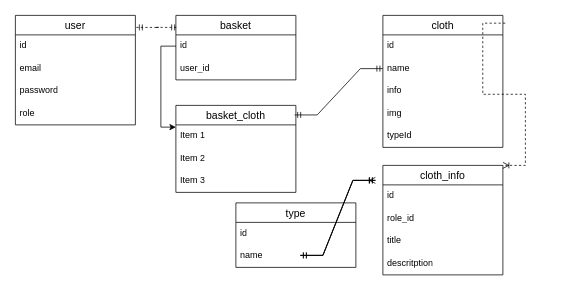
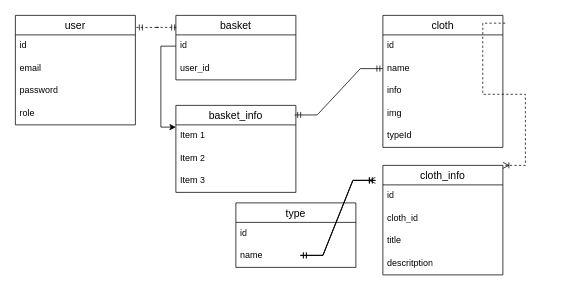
  <mxCell id="0" />
  <mxCell id="1" parent="0" />
  <mxCell id="2" value="user" style="swimlane;fontStyle=0;childLayout=stackLayout;horizontal=1;startSize=26;horizontalStack=0;resizeParent=1;resizeParentMax=0;resizeLast=0;collapsible=1;marginBottom=0;align=center;fontSize=14;" vertex="1" parent="1"><mxGeometry x="20" y="20" width="160" height="146" as="geometry" /></mxCell>
  <mxCell id="3" value="id&amp;nbsp;" style="text;strokeColor=none;fillColor=none;spacingLeft=4;spacingRight=4;overflow=hidden;rotatable=0;points=[[0,0.5],[1,0.5]];portConstraint=eastwest;fontSize=12;whiteSpace=wrap;html=1;" vertex="1" parent="2"><mxGeometry y="26" width="160" height="30" as="geometry" /></mxCell>
  <mxCell id="4" value="email" style="text;strokeColor=none;fillColor=none;spacingLeft=4;spacingRight=4;overflow=hidden;rotatable=0;points=[[0,0.5],[1,0.5]];portConstraint=eastwest;fontSize=12;whiteSpace=wrap;html=1;" vertex="1" parent="2"><mxGeometry y="56" width="160" height="30" as="geometry" /></mxCell>
  <mxCell id="5" value="password" style="text;strokeColor=none;fillColor=none;spacingLeft=4;spacingRight=4;overflow=hidden;rotatable=0;points=[[0,0.5],[1,0.5]];portConstraint=eastwest;fontSize=12;whiteSpace=wrap;html=1;" vertex="1" parent="2"><mxGeometry y="86" width="160" height="30" as="geometry" /></mxCell>
  <mxCell id="6" value="role&amp;nbsp;" style="text;strokeColor=none;fillColor=none;spacingLeft=4;spacingRight=4;overflow=hidden;rotatable=0;points=[[0,0.5],[1,0.5]];portConstraint=eastwest;fontSize=12;whiteSpace=wrap;html=1;" vertex="1" parent="2"><mxGeometry y="116" width="160" height="30" as="geometry" /></mxCell>
  <mxCell id="7" value="basket" style="swimlane;fontStyle=0;childLayout=stackLayout;horizontal=1;startSize=26;horizontalStack=0;resizeParent=1;resizeParentMax=0;resizeLast=0;collapsible=1;marginBottom=0;align=center;fontSize=14;" vertex="1" parent="1"><mxGeometry x="234" y="20" width="160" height="86" as="geometry" /></mxCell>
  <mxCell id="8" value="id" style="text;strokeColor=none;fillColor=none;spacingLeft=4;spacingRight=4;overflow=hidden;rotatable=0;points=[[0,0.5],[1,0.5]];portConstraint=eastwest;fontSize=12;whiteSpace=wrap;html=1;" vertex="1" parent="7"><mxGeometry y="26" width="160" height="30" as="geometry" /></mxCell>
  <mxCell id="9" value="user_id" style="text;strokeColor=none;fillColor=none;spacingLeft=4;spacingRight=4;overflow=hidden;rotatable=0;points=[[0,0.5],[1,0.5]];portConstraint=eastwest;fontSize=12;whiteSpace=wrap;html=1;" vertex="1" parent="7"><mxGeometry y="56" width="160" height="30" as="geometry" /></mxCell>
  <mxCell id="10" value="cloth" style="swimlane;fontStyle=0;childLayout=stackLayout;horizontal=1;startSize=26;horizontalStack=0;resizeParent=1;resizeParentMax=0;resizeLast=0;collapsible=1;marginBottom=0;align=center;fontSize=14;" vertex="1" parent="1"><mxGeometry x="510" y="20" width="160" height="176" as="geometry" /></mxCell>
  <mxCell id="11" value="id" style="text;strokeColor=none;fillColor=none;spacingLeft=4;spacingRight=4;overflow=hidden;rotatable=0;points=[[0,0.5],[1,0.5]];portConstraint=eastwest;fontSize=12;whiteSpace=wrap;html=1;" vertex="1" parent="10"><mxGeometry y="26" width="160" height="30" as="geometry" /></mxCell>
  <mxCell id="12" value="name" style="text;strokeColor=none;fillColor=none;spacingLeft=4;spacingRight=4;overflow=hidden;rotatable=0;points=[[0,0.5],[1,0.5]];portConstraint=eastwest;fontSize=12;whiteSpace=wrap;html=1;" vertex="1" parent="10"><mxGeometry y="56" width="160" height="30" as="geometry" /></mxCell>
  <mxCell id="13" value="info" style="text;strokeColor=none;fillColor=none;spacingLeft=4;spacingRight=4;overflow=hidden;rotatable=0;points=[[0,0.5],[1,0.5]];portConstraint=eastwest;fontSize=12;whiteSpace=wrap;html=1;" vertex="1" parent="10"><mxGeometry y="86" width="160" height="30" as="geometry" /></mxCell>
  <mxCell id="14" value="img" style="text;strokeColor=none;fillColor=none;spacingLeft=4;spacingRight=4;overflow=hidden;rotatable=0;points=[[0,0.5],[1,0.5]];portConstraint=eastwest;fontSize=12;whiteSpace=wrap;html=1;" vertex="1" parent="10"><mxGeometry y="116" width="160" height="30" as="geometry" /></mxCell>
  <mxCell id="15" value="typeId" style="text;strokeColor=none;fillColor=none;spacingLeft=4;spacingRight=4;overflow=hidden;rotatable=0;points=[[0,0.5],[1,0.5]];portConstraint=eastwest;fontSize=12;whiteSpace=wrap;html=1;" vertex="1" parent="10"><mxGeometry y="146" width="160" height="30" as="geometry" /></mxCell>
  <mxCell id="16" value="" style="edgeStyle=entityRelationEdgeStyle;fontSize=12;html=1;endArrow=ERmandOne;startArrow=ERmandOne;rounded=0;exitX=1.008;exitY=0.11;exitDx=0;exitDy=0;entryX=0.015;entryY=0.186;entryDx=0;entryDy=0;entryPerimeter=0;exitPerimeter=0;dashed=1;" edge="1" parent="1" source="2" target="7"><mxGeometry width="100" height="100" relative="1" as="geometry"><mxPoint x="170" y="180" as="sourcePoint" /><mxPoint x="270" y="80" as="targetPoint" /></mxGeometry></mxCell>
  <mxCell id="17" value="type" style="swimlane;fontStyle=0;childLayout=stackLayout;horizontal=1;startSize=26;horizontalStack=0;resizeParent=1;resizeParentMax=0;resizeLast=0;collapsible=1;marginBottom=0;align=center;fontSize=14;" vertex="1" parent="1"><mxGeometry x="314" y="270" width="160" height="86" as="geometry" /></mxCell>
  <mxCell id="18" value="id" style="text;strokeColor=none;fillColor=none;spacingLeft=4;spacingRight=4;overflow=hidden;rotatable=0;points=[[0,0.5],[1,0.5]];portConstraint=eastwest;fontSize=12;whiteSpace=wrap;html=1;" vertex="1" parent="17"><mxGeometry y="26" width="160" height="30" as="geometry" /></mxCell>
  <mxCell id="19" value="name" style="text;strokeColor=none;fillColor=none;spacingLeft=4;spacingRight=4;overflow=hidden;rotatable=0;points=[[0,0.5],[1,0.5]];portConstraint=eastwest;fontSize=12;whiteSpace=wrap;html=1;" vertex="1" parent="17"><mxGeometry y="56" width="160" height="30" as="geometry" /></mxCell>
  <mxCell id="20" value="cloth_info" style="swimlane;fontStyle=0;childLayout=stackLayout;horizontal=1;startSize=26;horizontalStack=0;resizeParent=1;resizeParentMax=0;resizeLast=0;collapsible=1;marginBottom=0;align=center;fontSize=14;" vertex="1" parent="1"><mxGeometry x="510" y="220" width="160" height="146" as="geometry" /></mxCell>
  <mxCell id="21" value="id" style="text;strokeColor=none;fillColor=none;spacingLeft=4;spacingRight=4;overflow=hidden;rotatable=0;points=[[0,0.5],[1,0.5]];portConstraint=eastwest;fontSize=12;whiteSpace=wrap;html=1;" vertex="1" parent="20"><mxGeometry y="26" width="160" height="30" as="geometry" /></mxCell>
- <mxCell id="22" value="role_id" style="text;strokeColor=none;fillColor=none;spacingLeft=4;spacingRight=4;overflow=hidden;rotatable=0;points=[[0,0.5],[1,0.5]];portConstraint=eastwest;fontSize=12;whiteSpace=wrap;html=1;" vertex="1" parent="20"><mxGeometry y="56" width="160" height="30" as="geometry" /></mxCell>
+ <mxCell id="22" value="cloth_id" style="text;strokeColor=none;fillColor=none;spacingLeft=4;spacingRight=4;overflow=hidden;rotatable=0;points=[[0,0.5],[1,0.5]];portConstraint=eastwest;fontSize=12;whiteSpace=wrap;html=1;" vertex="1" parent="20"><mxGeometry y="56" width="160" height="30" as="geometry" /></mxCell>
  <mxCell id="23" value="title" style="text;strokeColor=none;fillColor=none;spacingLeft=4;spacingRight=4;overflow=hidden;rotatable=0;points=[[0,0.5],[1,0.5]];portConstraint=eastwest;fontSize=12;whiteSpace=wrap;html=1;" vertex="1" parent="20"><mxGeometry y="86" width="160" height="30" as="geometry" /></mxCell>
  <mxCell id="24" value="descritption" style="text;strokeColor=none;fillColor=none;spacingLeft=4;spacingRight=4;overflow=hidden;rotatable=0;points=[[0,0.5],[1,0.5]];portConstraint=eastwest;fontSize=12;whiteSpace=wrap;html=1;" vertex="1" parent="20"><mxGeometry y="116" width="160" height="30" as="geometry" /></mxCell>
  <mxCell id="25" value="" style="edgeStyle=entityRelationEdgeStyle;fontSize=12;html=1;endArrow=ERoneToMany;rounded=0;exitX=1.02;exitY=0.059;exitDx=0;exitDy=0;exitPerimeter=0;entryX=1;entryY=0;entryDx=0;entryDy=0;dashed=1;" edge="1" parent="1" source="10" target="20"><mxGeometry width="100" height="100" relative="1" as="geometry"><mxPoint x="660" y="150" as="sourcePoint" /><mxPoint x="760" y="50" as="targetPoint" /><Array as="points"><mxPoint x="710" y="80" /><mxPoint x="680" y="90" /><mxPoint x="730" y="70" /><mxPoint x="720" y="220" /></Array></mxGeometry></mxCell>
- <mxCell id="26" value="basket_cloth" style="swimlane;fontStyle=0;childLayout=stackLayout;horizontal=1;startSize=26;horizontalStack=0;resizeParent=1;resizeParentMax=0;resizeLast=0;collapsible=1;marginBottom=0;align=center;fontSize=14;" vertex="1" parent="1"><mxGeometry x="234" y="140" width="160" height="116" as="geometry" /></mxCell>
+ <mxCell id="26" value="basket_info" style="swimlane;fontStyle=0;childLayout=stackLayout;horizontal=1;startSize=26;horizontalStack=0;resizeParent=1;resizeParentMax=0;resizeLast=0;collapsible=1;marginBottom=0;align=center;fontSize=14;" vertex="1" parent="1"><mxGeometry x="234" y="140" width="160" height="116" as="geometry" /></mxCell>
  <mxCell id="27" value="Item 1" style="text;strokeColor=none;fillColor=none;spacingLeft=4;spacingRight=4;overflow=hidden;rotatable=0;points=[[0,0.5],[1,0.5]];portConstraint=eastwest;fontSize=12;whiteSpace=wrap;html=1;" vertex="1" parent="26"><mxGeometry y="26" width="160" height="30" as="geometry" /></mxCell>
  <mxCell id="28" value="Item 2" style="text;strokeColor=none;fillColor=none;spacingLeft=4;spacingRight=4;overflow=hidden;rotatable=0;points=[[0,0.5],[1,0.5]];portConstraint=eastwest;fontSize=12;whiteSpace=wrap;html=1;" vertex="1" parent="26"><mxGeometry y="56" width="160" height="30" as="geometry" /></mxCell>
  <mxCell id="29" value="Item 3" style="text;strokeColor=none;fillColor=none;spacingLeft=4;spacingRight=4;overflow=hidden;rotatable=0;points=[[0,0.5],[1,0.5]];portConstraint=eastwest;fontSize=12;whiteSpace=wrap;html=1;" vertex="1" parent="26"><mxGeometry y="86" width="160" height="30" as="geometry" /></mxCell>
  <mxCell id="30" value="" style="edgeStyle=entityRelationEdgeStyle;fontSize=12;html=1;endArrow=ERoneToMany;rounded=0;" edge="1" parent="1"><mxGeometry width="100" height="100" relative="1" as="geometry"><mxPoint x="400" y="340" as="sourcePoint" /><mxPoint x="500" y="240" as="targetPoint" /></mxGeometry></mxCell>
  <mxCell id="31" style="edgeStyle=orthogonalEdgeStyle;rounded=0;orthogonalLoop=1;jettySize=auto;html=1;exitX=0;exitY=0.5;exitDx=0;exitDy=0;entryX=0;entryY=0.25;entryDx=0;entryDy=0;" edge="1" parent="1" source="8" target="26"><mxGeometry relative="1" as="geometry" /></mxCell>
  <mxCell id="32" value="" style="edgeStyle=entityRelationEdgeStyle;fontSize=12;html=1;endArrow=ERmandOne;startArrow=ERmandOne;rounded=0;" edge="1" parent="1"><mxGeometry width="100" height="100" relative="1" as="geometry"><mxPoint x="400" y="340" as="sourcePoint" /><mxPoint x="500" y="240" as="targetPoint" /></mxGeometry></mxCell>
  <mxCell id="33" value="" style="edgeStyle=entityRelationEdgeStyle;fontSize=12;html=1;endArrow=ERmandOne;startArrow=ERmandOne;rounded=0;" edge="1" parent="1"><mxGeometry width="100" height="100" relative="1" as="geometry"><mxPoint x="400" y="340" as="sourcePoint" /><mxPoint x="500" y="240" as="targetPoint" /></mxGeometry></mxCell>
  <mxCell id="34" value="" style="edgeStyle=entityRelationEdgeStyle;fontSize=12;html=1;endArrow=ERmandOne;startArrow=ERmandOne;rounded=0;exitX=0.99;exitY=0.11;exitDx=0;exitDy=0;exitPerimeter=0;entryX=0;entryY=0.5;entryDx=0;entryDy=0;" edge="1" parent="1" source="26" target="12"><mxGeometry width="100" height="100" relative="1" as="geometry"><mxPoint x="390" y="260" as="sourcePoint" /><mxPoint x="490" y="160" as="targetPoint" /></mxGeometry></mxCell>
